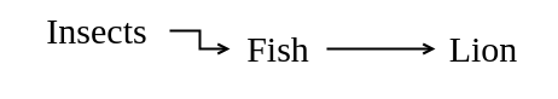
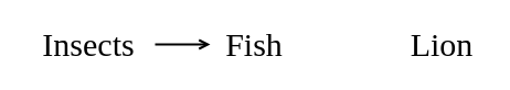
  <mxCell id="0" />
  <mxCell id="1" parent="0" />
  <mxCell id="2" value="" style="edgeStyle=orthogonalEdgeStyle;rounded=0;orthogonalLoop=1;jettySize=auto;html=1;strokeWidth=2;endArrow=open;endFill=0;" edge="1" parent="1" source="3" target="5"><mxGeometry relative="1" as="geometry" /></mxCell>
- <mxCell id="3" value="Insects" style="rounded=0;whiteSpace=wrap;html=1;fillColor=none;fontSize=30;fontFamily=Ubuntu Mono;strokeWidth=3;strokeColor=none;" vertex="1" parent="1"><mxGeometry x="20" y="5" width="120" height="40" as="geometry" /></mxCell>
- <mxCell id="4" value="" style="edgeStyle=orthogonalEdgeStyle;rounded=0;orthogonalLoop=1;jettySize=auto;html=1;strokeWidth=2;endArrow=open;endFill=0;" edge="1" parent="1" source="5" target="6"><mxGeometry relative="1" as="geometry" /></mxCell>
+ <mxCell id="3" value="Insects" style="rounded=0;whiteSpace=wrap;html=1;fillColor=none;fontSize=30;fontFamily=Ubuntu Mono;strokeWidth=3;strokeColor=none;" vertex="1" parent="1"><mxGeometry x="20" y="20" width="120" height="40" as="geometry" /></mxCell>
  <mxCell id="5" value="Fish" style="rounded=0;whiteSpace=wrap;html=1;fillColor=none;fontSize=30;fontFamily=Ubuntu Mono;strokeWidth=3;strokeColor=none;" vertex="1" parent="1"><mxGeometry x="190" y="20" width="80" height="40" as="geometry" /></mxCell>
  <mxCell id="6" value="Lion" style="rounded=0;whiteSpace=wrap;html=1;fillColor=none;fontSize=30;fontFamily=Ubuntu Mono;strokeWidth=3;strokeColor=none;" vertex="1" parent="1"><mxGeometry x="360" y="20" width="80" height="40" as="geometry" /></mxCell>
